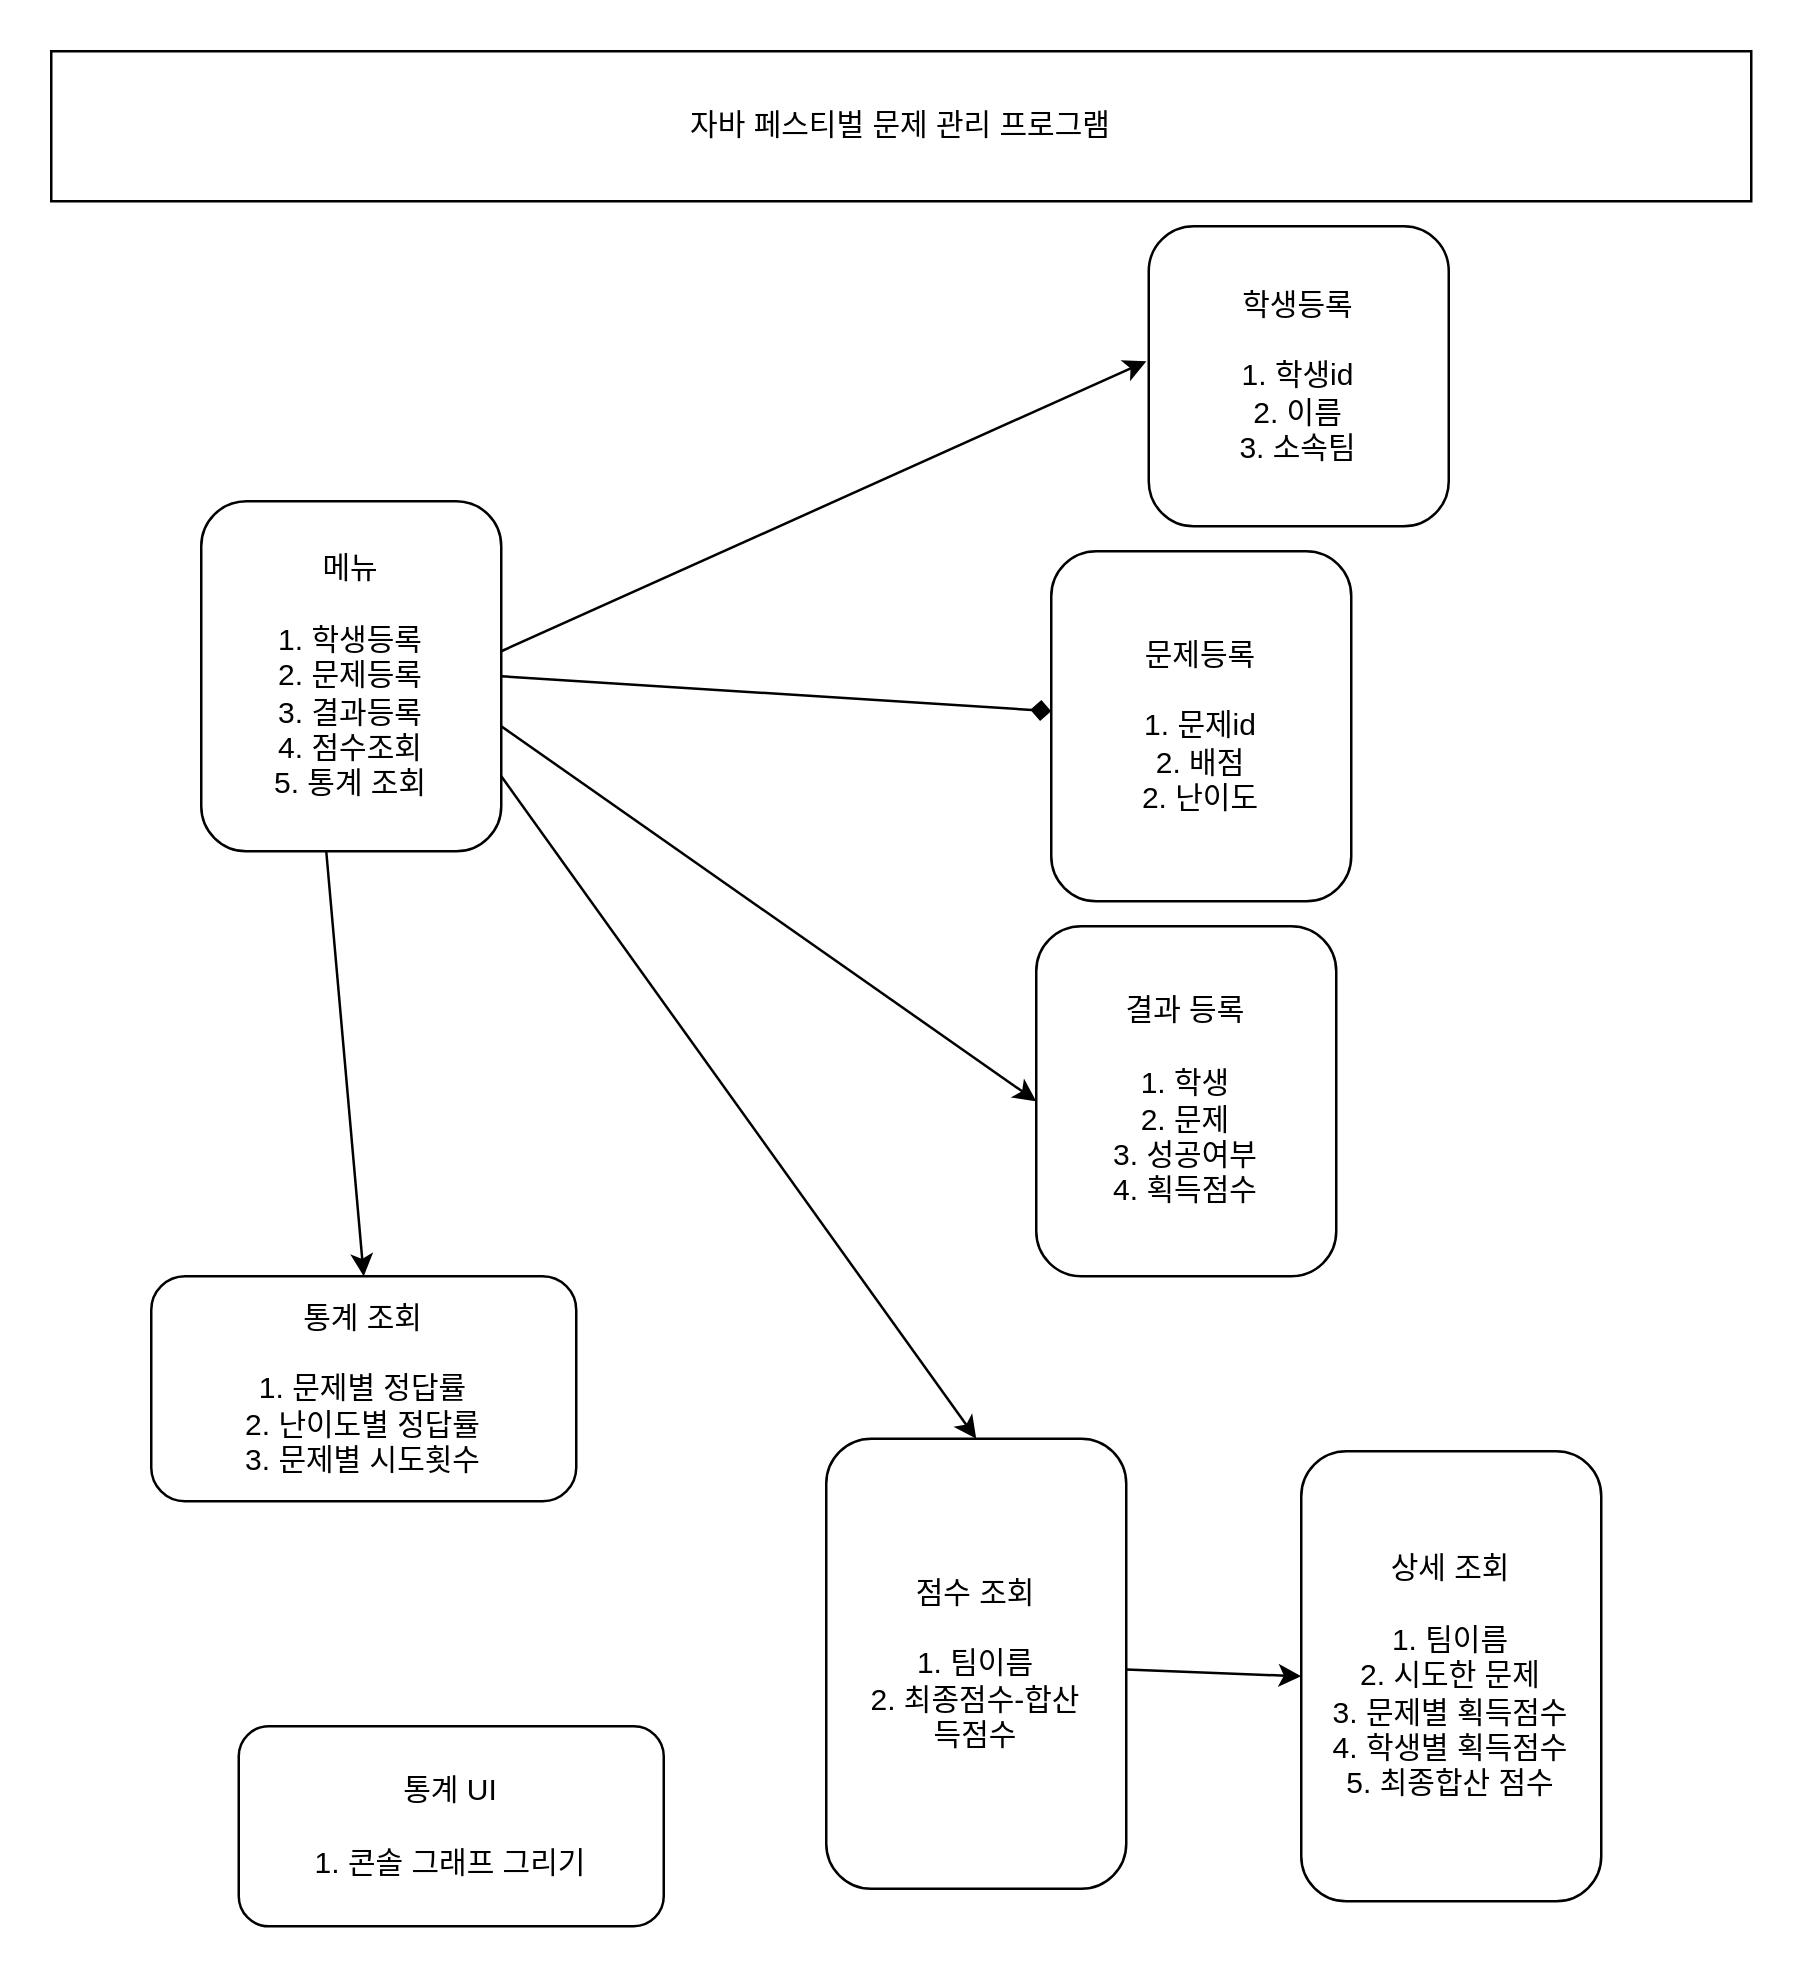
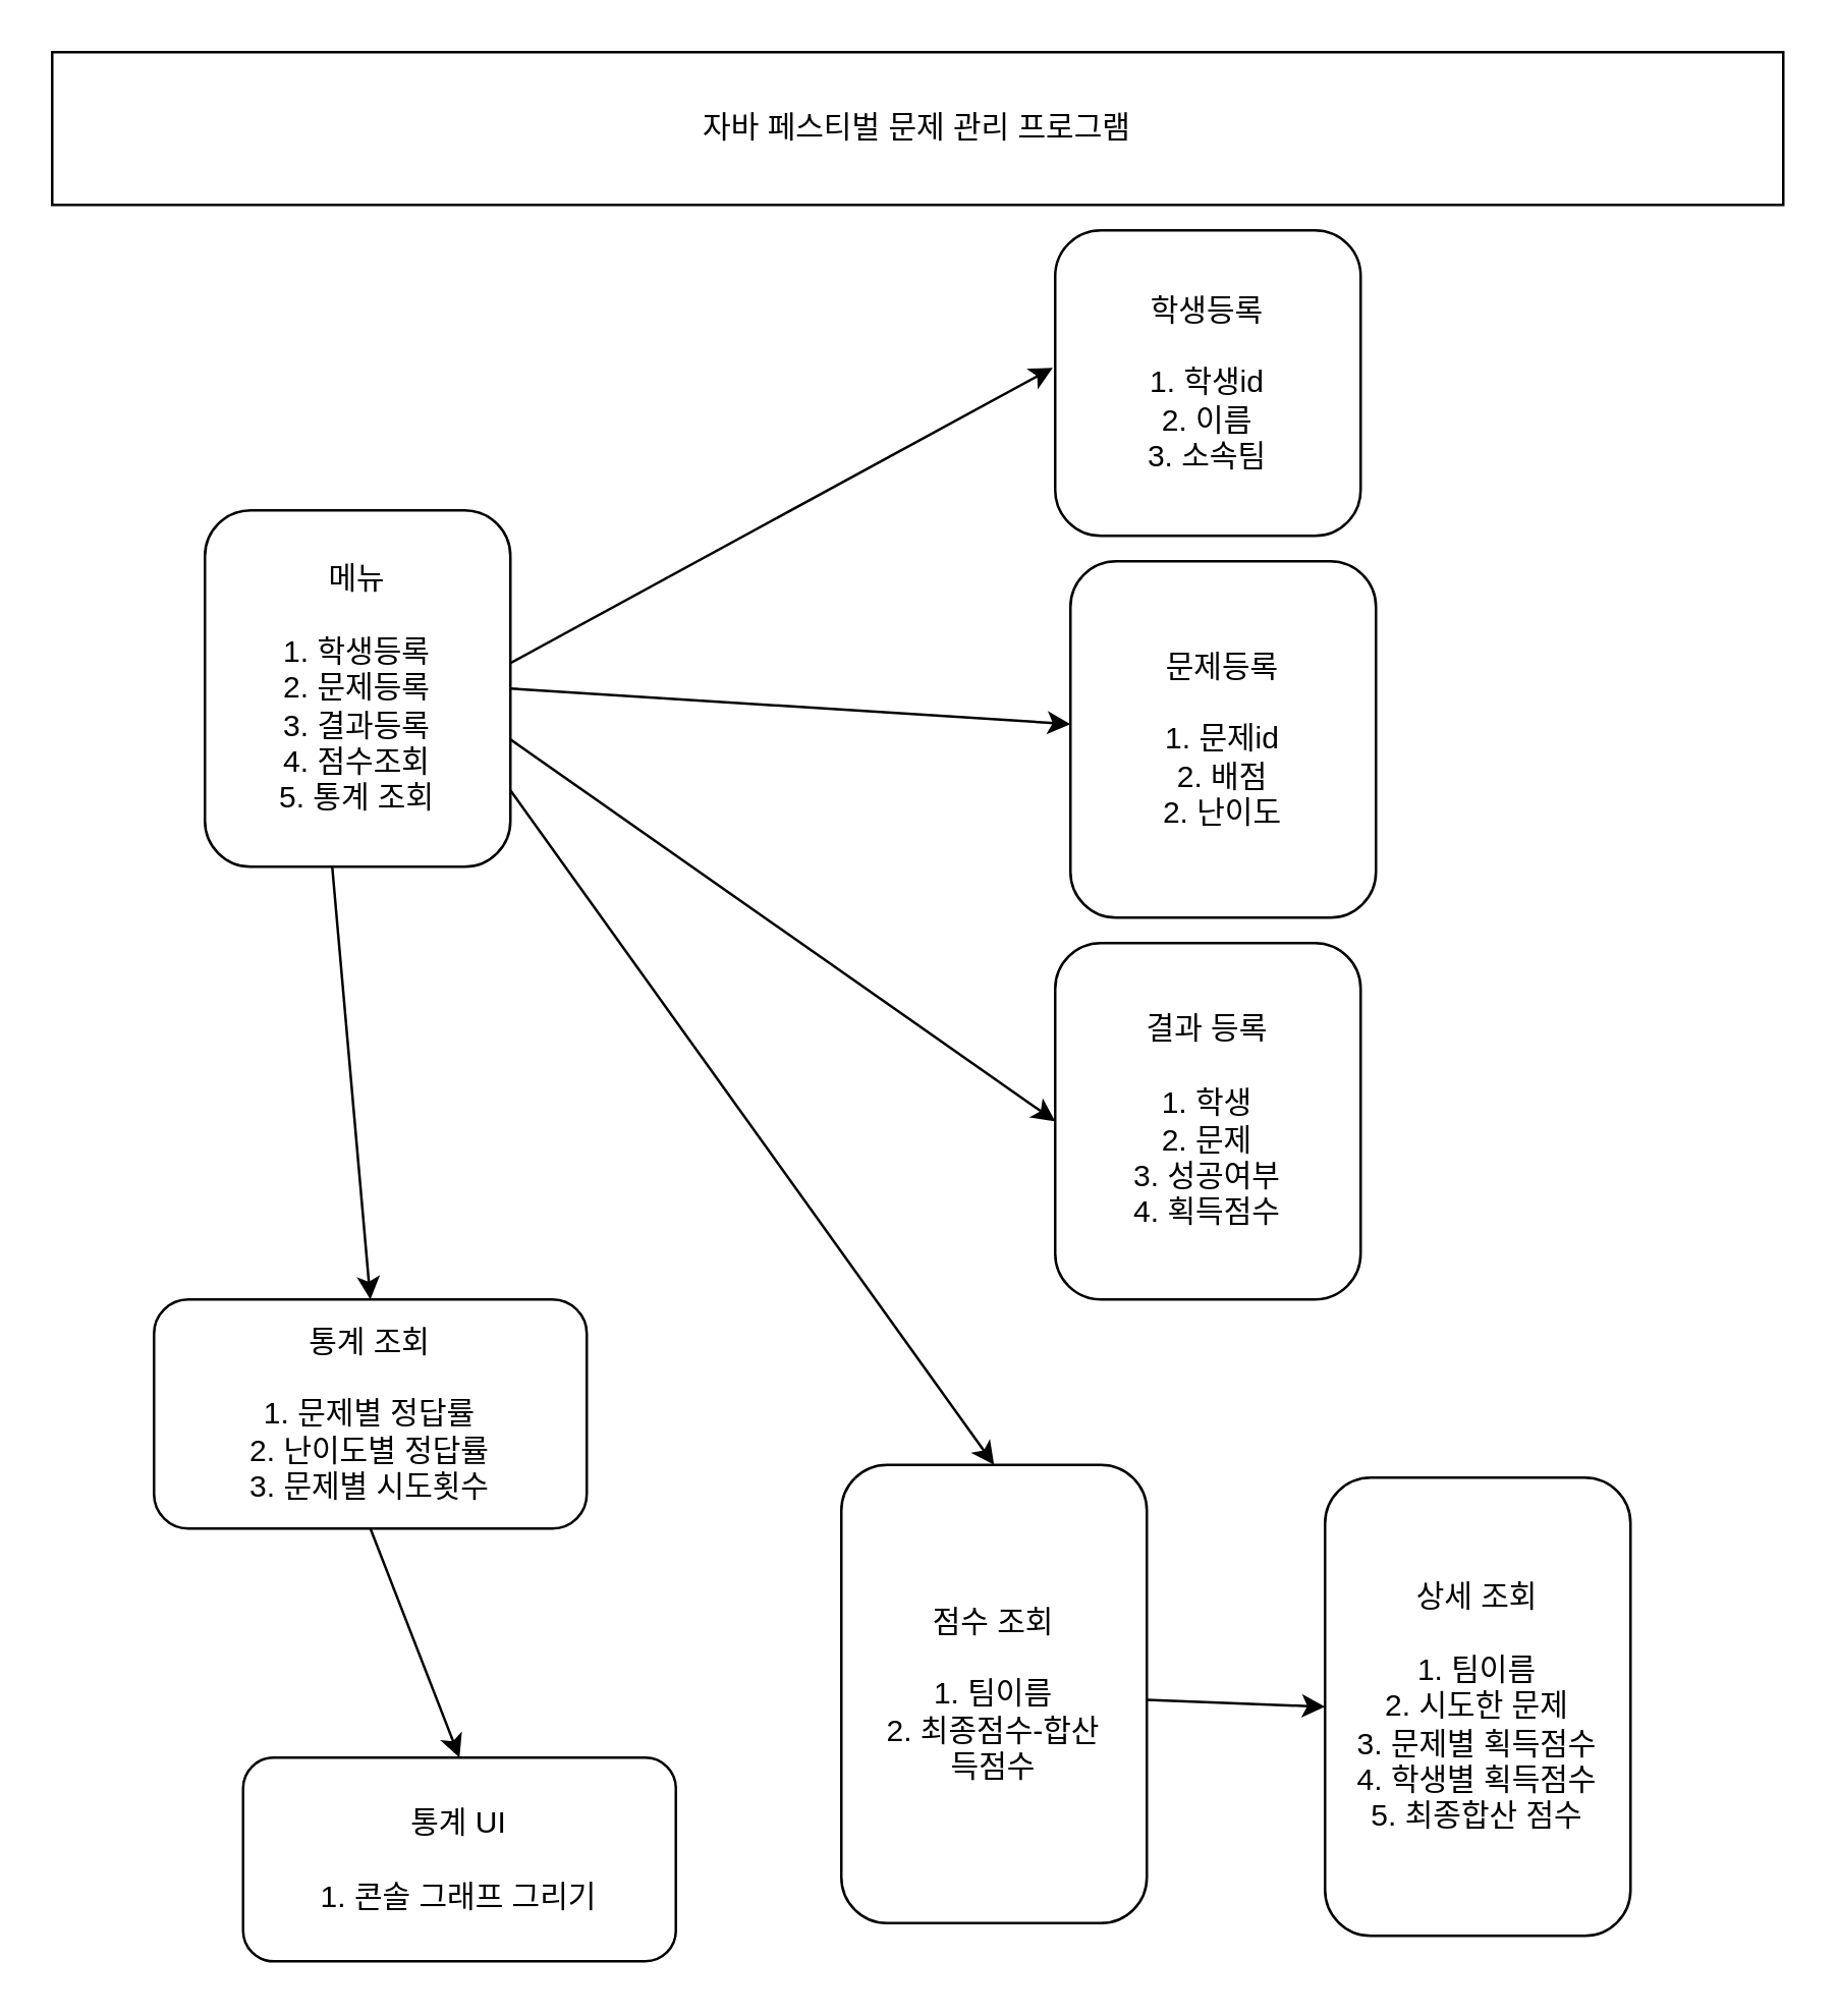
  <mxCell id="0" />
  <mxCell id="1" parent="0" />
- <mxCell id="2" value="학생등록&lt;br&gt;&lt;br&gt;1. 학생id&lt;br&gt;2. 이름&lt;br&gt;3. 소속팀" style="rounded=1;whiteSpace=wrap;html=1;fontSize=12;glass=0;strokeWidth=1;shadow=0;" parent="1" vertex="1"><mxGeometry x="459" y="90" width="120" height="120" as="geometry" /></mxCell>
+ <mxCell id="2" value="학생등록&lt;br&gt;&lt;br&gt;1. 학생id&lt;br&gt;2. 이름&lt;br&gt;3. 소속팀" style="rounded=1;whiteSpace=wrap;html=1;fontSize=12;glass=0;strokeWidth=1;shadow=0;" parent="1" vertex="1"><mxGeometry x="414" y="90" width="120" height="120" as="geometry" /></mxCell>
  <mxCell id="3" value="문제등록&lt;br&gt;&lt;br&gt;1. 문제id&lt;br&gt;2. 배점&lt;br&gt;2. 난이도" style="rounded=1;whiteSpace=wrap;html=1;fontSize=12;glass=0;strokeWidth=1;shadow=0;" parent="1" vertex="1"><mxGeometry x="420" y="220" width="120" height="140" as="geometry" /></mxCell>
  <mxCell id="4" value="결과 등록&lt;br&gt;&lt;br&gt;1. 학생&lt;br&gt;2. 문제&lt;br&gt;3. 성공여부&lt;br&gt;4. 획득점수" style="rounded=1;whiteSpace=wrap;html=1;fontSize=12;glass=0;strokeWidth=1;shadow=0;" parent="1" vertex="1"><mxGeometry x="414" y="370" width="120" height="140" as="geometry" /></mxCell>
  <mxCell id="5" value="점수 조회&lt;br&gt;&lt;br&gt;1. 팀이름&lt;br&gt;2. 최종점수-합산&lt;br&gt;득점수" style="rounded=1;whiteSpace=wrap;html=1;fontSize=12;glass=0;strokeWidth=1;shadow=0;" parent="1" vertex="1"><mxGeometry x="330" y="575" width="120" height="180" as="geometry" /></mxCell>
  <mxCell id="6" value="메뉴&lt;br&gt;&lt;br&gt;1. 학생등록&lt;br&gt;2. 문제등록&lt;br&gt;3. 결과등록&lt;br&gt;4. 점수조회&lt;br&gt;5. 통계 조회" style="rounded=1;whiteSpace=wrap;html=1;fontSize=12;glass=0;strokeWidth=1;shadow=0;" parent="1" vertex="1"><mxGeometry x="80" y="200" width="120" height="140" as="geometry" /></mxCell>
  <mxCell id="7" value="" style="endArrow=classic;html=1;rounded=0;entryX=-0.008;entryY=0.45;entryDx=0;entryDy=0;entryPerimeter=0;" parent="1" target="2" edge="1"><mxGeometry width="50" height="50" relative="1" as="geometry"><mxPoint x="200" y="260" as="sourcePoint" /><mxPoint x="250" y="210" as="targetPoint" /></mxGeometry></mxCell>
- <mxCell id="8" value="" style="endArrow=diamond;html=1;rounded=0;entryX=0;entryY=0.457;entryDx=0;entryDy=0;entryPerimeter=0;exitX=1;exitY=0.5;exitDx=0;exitDy=0;" parent="1" source="6" target="3" edge="1"><mxGeometry width="50" height="50" relative="1" as="geometry"><mxPoint x="260" y="366" as="sourcePoint" /><mxPoint x="349.04" y="230" as="targetPoint" /></mxGeometry></mxCell>
+ <mxCell id="8" value="" style="endArrow=classic;html=1;rounded=0;entryX=0;entryY=0.457;entryDx=0;entryDy=0;entryPerimeter=0;exitX=1;exitY=0.5;exitDx=0;exitDy=0;" parent="1" source="6" target="3" edge="1"><mxGeometry width="50" height="50" relative="1" as="geometry"><mxPoint x="260" y="366" as="sourcePoint" /><mxPoint x="349.04" y="230" as="targetPoint" /></mxGeometry></mxCell>
  <mxCell id="9" value="" style="endArrow=classic;html=1;rounded=0;entryX=0;entryY=0.5;entryDx=0;entryDy=0;exitX=1;exitY=0.5;exitDx=0;exitDy=0;" parent="1" target="4" edge="1"><mxGeometry width="50" height="50" relative="1" as="geometry"><mxPoint x="200" y="290" as="sourcePoint" /><mxPoint x="510" y="313.98" as="targetPoint" /></mxGeometry></mxCell>
  <mxCell id="10" value="" style="endArrow=classic;html=1;rounded=0;entryX=0.5;entryY=0;entryDx=0;entryDy=0;exitX=1;exitY=0.5;exitDx=0;exitDy=0;" parent="1" target="5" edge="1"><mxGeometry width="50" height="50" relative="1" as="geometry"><mxPoint x="200" y="310" as="sourcePoint" /><mxPoint x="510" y="510" as="targetPoint" /></mxGeometry></mxCell>
  <mxCell id="11" value="자바 페스티벌 문제 관리 프로그램" style="rounded=0;whiteSpace=wrap;html=1;" parent="1" vertex="1"><mxGeometry x="20" y="20" width="680" height="60" as="geometry" /></mxCell>
  <mxCell id="12" value="상세 조회&lt;br&gt;&lt;br&gt;1. 팀이름&lt;br&gt;2. 시도한 문제&lt;br&gt;3. 문제별 획득점수&lt;br&gt;4. 학생별 획득점수&lt;br&gt;5. 최종합산 점수" style="rounded=1;whiteSpace=wrap;html=1;fontSize=12;glass=0;strokeWidth=1;shadow=0;" parent="1" vertex="1"><mxGeometry x="520" y="580" width="120" height="180" as="geometry" /></mxCell>
  <mxCell id="13" value="" style="endArrow=classic;html=1;rounded=0;entryX=0;entryY=0.5;entryDx=0;entryDy=0;" parent="1" source="5" target="12" edge="1"><mxGeometry width="50" height="50" relative="1" as="geometry"><mxPoint x="210" y="320" as="sourcePoint" /><mxPoint x="280" y="440" as="targetPoint" /><Array as="points" /></mxGeometry></mxCell>
  <mxCell id="14" value="통계 조회&lt;br&gt;&lt;br&gt;1. 문제별 정답률&lt;br&gt;2. 난이도별 정답률&lt;br&gt;3. 문제별 시도횟수" style="rounded=1;whiteSpace=wrap;html=1;fontSize=12;glass=0;strokeWidth=1;shadow=0;" parent="1" vertex="1"><mxGeometry x="60" y="510" width="170" height="90" as="geometry" /></mxCell>
  <mxCell id="15" value="" style="endArrow=classic;html=1;rounded=0;entryX=0.5;entryY=0;entryDx=0;entryDy=0;exitX=1;exitY=0.5;exitDx=0;exitDy=0;" parent="1" target="14" edge="1"><mxGeometry width="50" height="50" relative="1" as="geometry"><mxPoint x="130" y="340" as="sourcePoint" /><mxPoint x="310" y="610" as="targetPoint" /></mxGeometry></mxCell>
  <mxCell id="16" value="통계 UI&lt;br&gt;&lt;br&gt;1. 콘솔 그래프 그리기" style="rounded=1;whiteSpace=wrap;html=1;fontSize=12;glass=0;strokeWidth=1;shadow=0;" parent="1" vertex="1"><mxGeometry x="95" y="690" width="170" height="80" as="geometry" /></mxCell>
+ <mxCell id="17" value="" style="endArrow=classic;html=1;rounded=0;entryX=0.5;entryY=0;entryDx=0;entryDy=0;exitX=0.5;exitY=1;exitDx=0;exitDy=0;" parent="1" source="14" target="16" edge="1"><mxGeometry width="50" height="50" relative="1" as="geometry"><mxPoint x="220" y="610" as="sourcePoint" /><mxPoint x="210" y="780" as="targetPoint" /></mxGeometry></mxCell>
